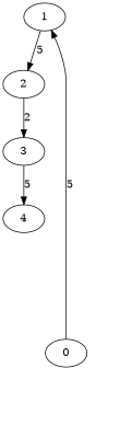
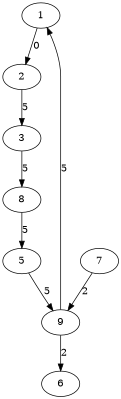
  digraph {
    1
    2
    3
-   4
-   0
-   1 -> 2 [label=5]
-   2 -> 3 [label=2]
+   4 [label=8]
+   5
+   0 [label=9]
+   6
+   7
+   1 -> 2 [label=0]
+   2 -> 3 [label=5]
    3 -> 4 [label=5]
+   4 -> 5 [label=5]
+   5 -> 0 [label=5]
    0 -> 1 [label=5]
+   0 -> 6 [label=2]
+   7 -> 0 [label=2]
  }
